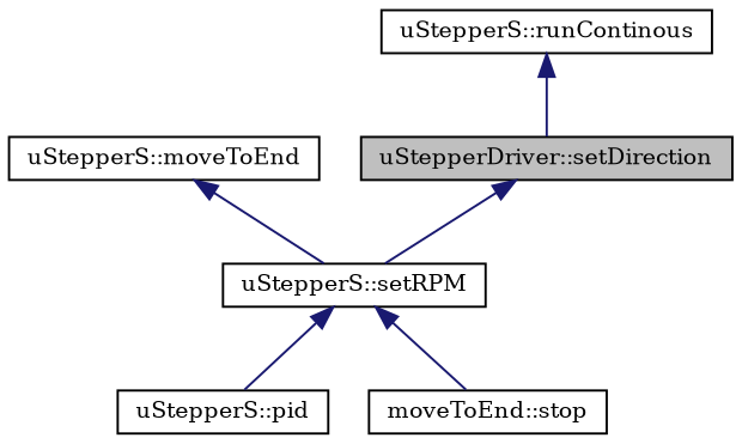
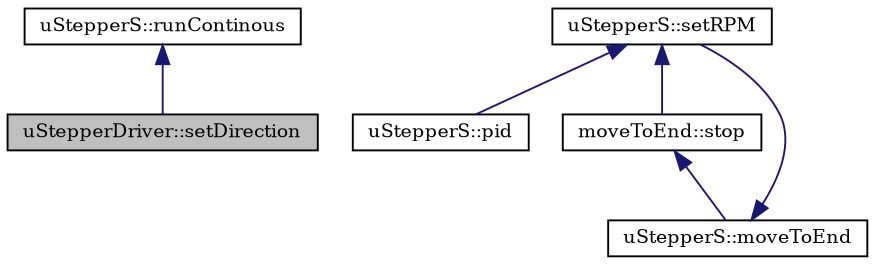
  digraph {
    fontname="DejaVu Serif"
    rankdir=TB
    node [color=black fillcolor=white fontname="DejaVu Serif" fontsize=10 shape=record style=filled]
    edge [color=midnightblue dir=back fontname="DejaVu Serif" fontsize=10 labelfontname=Helvetica labelfontsize=10 style=solid]
    n1 [fillcolor=grey75 fontcolor=black height=0.2 label="uStepperDriver::setDirection" width=0.4]
    n2 [height=0.2 label="uStepperS::setRPM" width=0.4]
    n3 [height=0.2 label="uStepperS::runContinous" width=0.4]
    n4 [height=0.2 label="uStepperS::pid" width=0.4]
    n5 [height=0.2 label="moveToEnd::stop" width=0.4]
    n6 [height=0.2 label="uStepperS::moveToEnd" width=0.4]
-   n1 -> n2
    n2 -> n4
    n2 -> n5
    n3 -> n1
+   n5 -> n6
    n6 -> n2
  }
